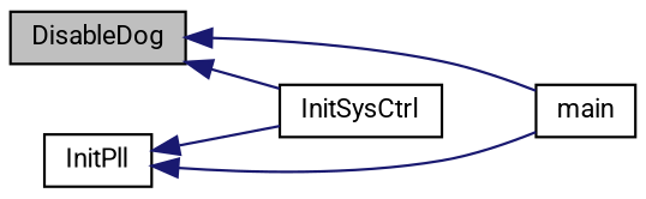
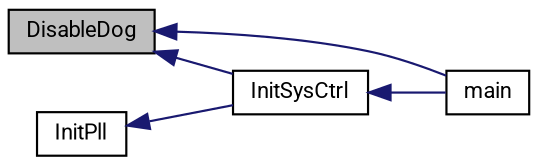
  digraph {
    fontname=Roboto
    rankdir=LR
    node [color=black fillcolor=white fontname=Roboto fontsize=10 shape=record style=filled]
    edge [color=midnightblue dir=back fontname=Roboto fontsize=10 labelfontname=Helvetica labelfontsize=10 style=solid]
    n1 [fillcolor=grey75 fontcolor=black height=0.2 label=DisableDog width=0.4]
    n2 [height=0.2 label=InitSysCtrl width=0.4]
    n3 [height=0.2 label=main width=0.4]
    n4 [height=0.2 label=InitPll width=0.4]
    n1 -> n2
    n1 -> n3
-   n4 -> n3
+   n2 -> n3
    n4 -> n2
  }
